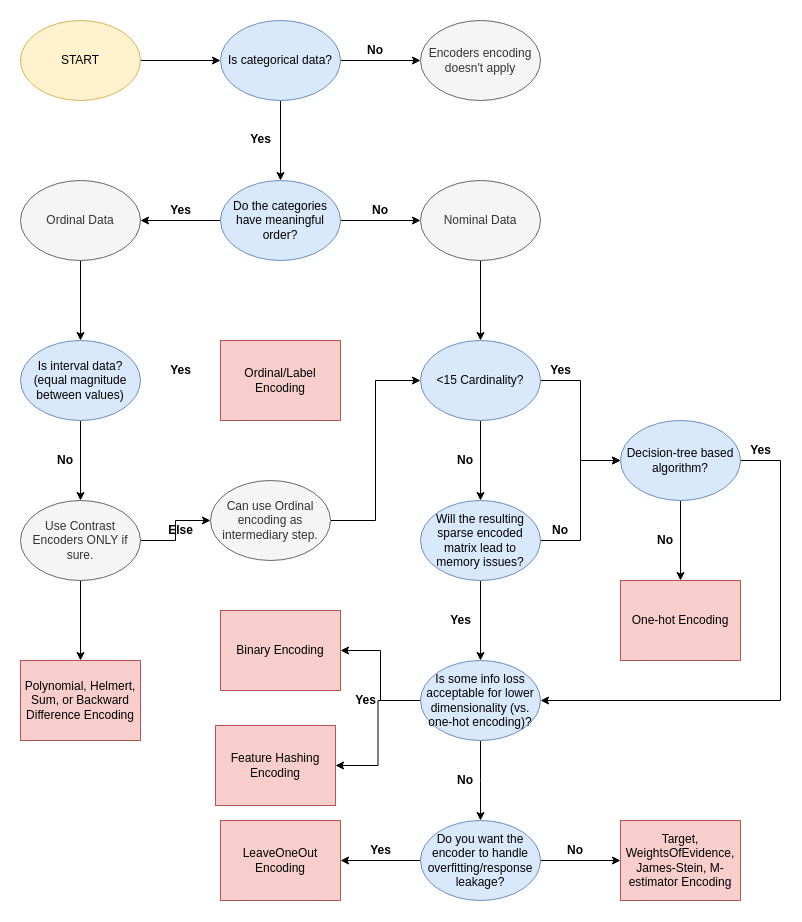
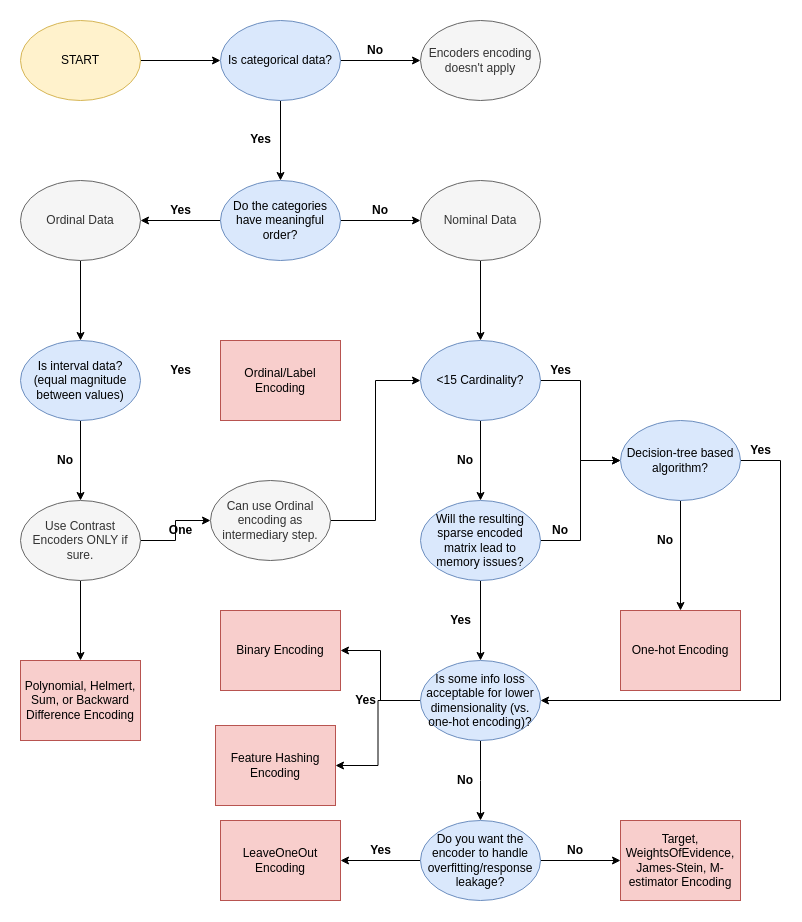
  <mxCell id="0" />
  <mxCell id="1" parent="0" />
  <mxCell id="2" value="" style="edgeStyle=orthogonalEdgeStyle;rounded=0;orthogonalLoop=1;jettySize=auto;html=1;" edge="1" parent="1" source="3" target="6"><mxGeometry relative="1" as="geometry" /></mxCell>
  <mxCell id="3" value="START" style="ellipse;whiteSpace=wrap;html=1;fillColor=#fff2cc;strokeColor=#d6b656;" vertex="1" parent="1"><mxGeometry width="120" height="80" as="geometry" x="20" y="20" /></mxCell>
  <mxCell id="4" value="" style="edgeStyle=orthogonalEdgeStyle;rounded=0;orthogonalLoop=1;jettySize=auto;html=1;" edge="1" parent="1" source="6" target="41"><mxGeometry relative="1" as="geometry" /></mxCell>
  <mxCell id="5" value="" style="edgeStyle=orthogonalEdgeStyle;rounded=0;orthogonalLoop=1;jettySize=auto;html=1;" edge="1" parent="1" source="6" target="9"><mxGeometry relative="1" as="geometry" /></mxCell>
  <mxCell id="6" value="Is categorical data?" style="ellipse;whiteSpace=wrap;html=1;fillColor=#dae8fc;strokeColor=#6c8ebf;" vertex="1" parent="1"><mxGeometry x="220" width="120" height="80" as="geometry" y="20" /></mxCell>
  <mxCell id="7" value="" style="edgeStyle=orthogonalEdgeStyle;rounded=0;orthogonalLoop=1;jettySize=auto;html=1;" edge="1" parent="1" source="9" target="22"><mxGeometry relative="1" as="geometry" /></mxCell>
  <mxCell id="8" value="" style="edgeStyle=orthogonalEdgeStyle;rounded=0;orthogonalLoop=1;jettySize=auto;html=1;" edge="1" parent="1" source="9" target="11"><mxGeometry relative="1" as="geometry" /></mxCell>
  <mxCell id="9" value="Do the categories have meaningful order?" style="ellipse;whiteSpace=wrap;html=1;fillColor=#dae8fc;strokeColor=#6c8ebf;" vertex="1" parent="1"><mxGeometry x="220" y="180" width="120" height="80" as="geometry" /></mxCell>
  <mxCell id="10" value="" style="edgeStyle=orthogonalEdgeStyle;rounded=0;orthogonalLoop=1;jettySize=auto;html=1;" edge="1" parent="1" source="11" target="13"><mxGeometry relative="1" as="geometry" /></mxCell>
  <mxCell id="11" value="Ordinal Data" style="ellipse;whiteSpace=wrap;html=1;fillColor=#f5f5f5;strokeColor=#666666;fontColor=#333333;" vertex="1" parent="1"><mxGeometry y="180" width="120" height="80" as="geometry" x="20" /></mxCell>
  <mxCell id="12" value="" style="edgeStyle=orthogonalEdgeStyle;rounded=0;orthogonalLoop=1;jettySize=auto;html=1;" edge="1" parent="1" source="13" target="16"><mxGeometry relative="1" as="geometry" /></mxCell>
  <mxCell id="13" value="Is interval data? (equal magnitude between values)" style="ellipse;whiteSpace=wrap;html=1;fillColor=#dae8fc;strokeColor=#6c8ebf;" vertex="1" parent="1"><mxGeometry y="340" width="120" height="80" as="geometry" x="20" /></mxCell>
  <mxCell id="14" value="" style="edgeStyle=orthogonalEdgeStyle;rounded=0;orthogonalLoop=1;jettySize=auto;html=1;" edge="1" parent="1" source="16" target="19"><mxGeometry relative="1" as="geometry" /></mxCell>
  <mxCell id="15" value="" style="edgeStyle=orthogonalEdgeStyle;rounded=0;orthogonalLoop=1;jettySize=auto;html=1;" edge="1" parent="1" source="16" target="17"><mxGeometry relative="1" as="geometry" /></mxCell>
  <mxCell id="16" value="Use Contrast Encoders ONLY if sure." style="ellipse;whiteSpace=wrap;html=1;fillColor=#f5f5f5;strokeColor=#666666;fontColor=#333333;" vertex="1" parent="1"><mxGeometry y="500" width="120" height="80" as="geometry" x="20" /></mxCell>
  <mxCell id="17" value="Polynomial, Helmert, Sum, or Backward Difference Encoding" style="rectangle;whiteSpace=wrap;html=1;fillColor=#f8cecc;strokeColor=#b85450;" vertex="1" parent="1"><mxGeometry y="660" width="120" height="80" as="geometry" x="20" /></mxCell>
  <mxCell id="18" style="edgeStyle=orthogonalEdgeStyle;rounded=0;orthogonalLoop=1;jettySize=auto;html=1;entryX=0;entryY=0.5;entryDx=0;entryDy=0;" edge="1" parent="1" source="19" target="25"><mxGeometry relative="1" as="geometry" /></mxCell>
  <mxCell id="19" value="Can use Ordinal encoding as intermediary step." style="ellipse;whiteSpace=wrap;html=1;fillColor=#f5f5f5;strokeColor=#666666;fontColor=#333333;" vertex="1" parent="1"><mxGeometry x="210" y="480" width="120" height="80" as="geometry" /></mxCell>
  <mxCell id="20" value="Ordinal/Label Encoding" style="rectangle;whiteSpace=wrap;html=1;fillColor=#f8cecc;strokeColor=#b85450;" vertex="1" parent="1"><mxGeometry x="220" y="340" width="120" height="80" as="geometry" /></mxCell>
  <mxCell id="21" value="" style="edgeStyle=orthogonalEdgeStyle;rounded=0;orthogonalLoop=1;jettySize=auto;html=1;" edge="1" parent="1" source="22" target="25"><mxGeometry relative="1" as="geometry" /></mxCell>
  <mxCell id="22" value="Nominal Data" style="ellipse;whiteSpace=wrap;html=1;fillColor=#f5f5f5;strokeColor=#666666;fontColor=#333333;" vertex="1" parent="1"><mxGeometry x="420" y="180" width="120" height="80" as="geometry" /></mxCell>
  <mxCell id="23" value="" style="edgeStyle=orthogonalEdgeStyle;rounded=0;orthogonalLoop=1;jettySize=auto;html=1;" edge="1" parent="1" source="25" target="28"><mxGeometry relative="1" as="geometry" /></mxCell>
  <mxCell id="24" value="" style="edgeStyle=orthogonalEdgeStyle;rounded=0;orthogonalLoop=1;jettySize=auto;html=1;" edge="1" parent="1" source="25" target="59"><mxGeometry relative="1" as="geometry" /></mxCell>
  <mxCell id="25" value="&amp;lt;15 Cardinality?" style="ellipse;whiteSpace=wrap;html=1;fillColor=#dae8fc;strokeColor=#6c8ebf;" vertex="1" parent="1"><mxGeometry x="420" y="340" width="120" height="80" as="geometry" /></mxCell>
  <mxCell id="26" value="" style="edgeStyle=orthogonalEdgeStyle;rounded=0;orthogonalLoop=1;jettySize=auto;html=1;" edge="1" parent="1" source="28" target="32"><mxGeometry relative="1" as="geometry" /></mxCell>
  <mxCell id="27" style="edgeStyle=orthogonalEdgeStyle;rounded=0;orthogonalLoop=1;jettySize=auto;html=1;exitX=1;exitY=0.5;exitDx=0;exitDy=0;entryX=0;entryY=0.5;entryDx=0;entryDy=0;" edge="1" parent="1" source="28" target="59"><mxGeometry relative="1" as="geometry" /></mxCell>
  <mxCell id="28" value="Will the resulting sparse encoded matrix lead to memory issues?" style="ellipse;whiteSpace=wrap;html=1;fillColor=#dae8fc;strokeColor=#6c8ebf;" vertex="1" parent="1"><mxGeometry x="420" y="500" width="120" height="80" as="geometry" /></mxCell>
  <mxCell id="29" value="" style="edgeStyle=orthogonalEdgeStyle;rounded=0;orthogonalLoop=1;jettySize=auto;html=1;" edge="1" parent="1" source="32" target="39"><mxGeometry relative="1" as="geometry" /></mxCell>
  <mxCell id="30" value="" style="edgeStyle=orthogonalEdgeStyle;rounded=0;orthogonalLoop=1;jettySize=auto;html=1;" edge="1" parent="1" source="32" target="38"><mxGeometry relative="1" as="geometry" /></mxCell>
  <mxCell id="31" value="" style="edgeStyle=orthogonalEdgeStyle;rounded=0;orthogonalLoop=1;jettySize=auto;html=1;" edge="1" parent="1" source="32"><mxGeometry relative="1" as="geometry"><mxPoint x="480" y="820" as="targetPoint" /></mxGeometry></mxCell>
  <mxCell id="32" value="Is some info loss acceptable for lower dimensionality (vs. one-hot encoding)?" style="ellipse;whiteSpace=wrap;html=1;fillColor=#dae8fc;strokeColor=#6c8ebf;" vertex="1" parent="1"><mxGeometry x="420" y="660" width="120" height="80" as="geometry" /></mxCell>
  <mxCell id="33" value="" style="edgeStyle=orthogonalEdgeStyle;rounded=0;orthogonalLoop=1;jettySize=auto;html=1;" edge="1" parent="1" source="35" target="37"><mxGeometry relative="1" as="geometry" /></mxCell>
  <mxCell id="34" value="" style="edgeStyle=orthogonalEdgeStyle;rounded=0;orthogonalLoop=1;jettySize=auto;html=1;" edge="1" parent="1" source="35" target="36"><mxGeometry relative="1" as="geometry" /></mxCell>
  <mxCell id="35" value="Do you want the encoder to handle overfitting/response leakage?" style="ellipse;whiteSpace=wrap;html=1;fillColor=#dae8fc;strokeColor=#6c8ebf;" vertex="1" parent="1"><mxGeometry x="420" y="820" width="120" height="80" as="geometry" /></mxCell>
  <mxCell id="36" value="Target, WeightsOfEvidence, James-Stein, M-estimator Encoding" style="rectangle;whiteSpace=wrap;html=1;fillColor=#f8cecc;strokeColor=#b85450;" vertex="1" parent="1"><mxGeometry x="620" y="820" width="120" height="80" as="geometry" /></mxCell>
  <mxCell id="37" value="LeaveOneOut Encoding" style="rectangle;whiteSpace=wrap;html=1;fillColor=#f8cecc;strokeColor=#b85450;" vertex="1" parent="1"><mxGeometry x="220" y="820" width="120" height="80" as="geometry" /></mxCell>
  <mxCell id="38" value="Feature Hashing Encoding" style="rectangle;whiteSpace=wrap;html=1;fillColor=#f8cecc;strokeColor=#b85450;" vertex="1" parent="1"><mxGeometry x="215" y="725" width="120" height="80" as="geometry" /></mxCell>
  <mxCell id="39" value="Binary Encoding" style="rectangle;whiteSpace=wrap;html=1;fillColor=#f8cecc;strokeColor=#b85450;" vertex="1" parent="1"><mxGeometry x="220" y="610" width="120" height="80" as="geometry" /></mxCell>
- <mxCell id="40" value="One-hot Encoding" style="rectangle;whiteSpace=wrap;html=1;fillColor=#f8cecc;strokeColor=#b85450;" vertex="1" parent="1"><mxGeometry x="620" y="580" width="120" height="80" as="geometry" /></mxCell>
+ <mxCell id="40" value="One-hot Encoding" style="rectangle;whiteSpace=wrap;html=1;fillColor=#f8cecc;strokeColor=#b85450;" vertex="1" parent="1"><mxGeometry x="620" y="610" width="120" height="80" as="geometry" /></mxCell>
  <mxCell id="41" value="Encoders encoding doesn't apply" style="ellipse;whiteSpace=wrap;html=1;fillColor=#f5f5f5;strokeColor=#666666;fontColor=#333333;" vertex="1" parent="1"><mxGeometry x="420" width="120" height="80" as="geometry" y="20" /></mxCell>
  <mxCell id="42" value="No" style="text;resizable=0;points=[];autosize=1;align=center;verticalAlign=top;spacingTop=-4;fontSize=12;fontStyle=1" vertex="1" parent="1"><mxGeometry x="360" y="40" width="30" height="20" as="geometry" /></mxCell>
  <mxCell id="43" value="No" style="text;resizable=0;points=[];autosize=1;align=center;verticalAlign=top;spacingTop=-4;fontSize=12;fontStyle=1" vertex="1" parent="1"><mxGeometry x="365" y="200" width="30" height="20" as="geometry" /></mxCell>
  <mxCell id="44" value="No" style="text;resizable=0;points=[];autosize=1;align=center;verticalAlign=top;spacingTop=-4;fontSize=12;fontStyle=1" vertex="1" parent="1"><mxGeometry x="450" y="450" width="30" height="20" as="geometry" /></mxCell>
  <mxCell id="45" value="No" style="text;resizable=0;points=[];autosize=1;align=center;verticalAlign=top;spacingTop=-4;fontSize=12;fontStyle=1" vertex="1" parent="1"><mxGeometry x="545" y="520" width="30" height="20" as="geometry" /></mxCell>
  <mxCell id="46" value="No" style="text;resizable=0;points=[];autosize=1;align=center;verticalAlign=top;spacingTop=-4;fontSize=12;fontStyle=1" vertex="1" parent="1"><mxGeometry x="50" y="450" width="30" height="20" as="geometry" /></mxCell>
- <mxCell id="47" value="&lt;b&gt;Else&lt;/b&gt;" style="text;html=1;resizable=0;points=[];autosize=1;align=center;verticalAlign=top;spacingTop=-4;fontSize=12;" vertex="1" parent="1"><mxGeometry x="160" y="520" width="40" height="20" as="geometry" /></mxCell>
+ <mxCell id="47" value="&lt;b&gt;One&lt;/b&gt;" style="text;html=1;resizable=0;points=[];autosize=1;align=center;verticalAlign=top;spacingTop=-4;fontSize=12;" vertex="1" parent="1"><mxGeometry x="160" y="520" width="40" height="20" as="geometry" /></mxCell>
  <mxCell id="48" value="No" style="text;resizable=0;points=[];autosize=1;align=center;verticalAlign=top;spacingTop=-4;fontSize=12;fontStyle=1" vertex="1" parent="1"><mxGeometry x="450" y="770" width="30" height="20" as="geometry" /></mxCell>
  <mxCell id="49" value="No" style="text;resizable=0;points=[];autosize=1;align=center;verticalAlign=top;spacingTop=-4;fontSize=12;fontStyle=1" vertex="1" parent="1"><mxGeometry x="560" y="840" width="30" height="20" as="geometry" /></mxCell>
  <mxCell id="50" value="&lt;b&gt;Yes&lt;/b&gt;" style="text;html=1;resizable=0;points=[];autosize=1;align=center;verticalAlign=top;spacingTop=-4;fontSize=12;" vertex="1" parent="1"><mxGeometry x="360" y="840" width="40" height="20" as="geometry" /></mxCell>
  <mxCell id="51" value="&lt;b&gt;Yes&lt;/b&gt;" style="text;html=1;resizable=0;points=[];autosize=1;align=center;verticalAlign=top;spacingTop=-4;fontSize=12;" vertex="1" parent="1"><mxGeometry x="345" y="690" width="40" height="20" as="geometry" /></mxCell>
  <mxCell id="52" value="&lt;b&gt;Yes&lt;/b&gt;" style="text;html=1;resizable=0;points=[];autosize=1;align=center;verticalAlign=top;spacingTop=-4;fontSize=12;" vertex="1" parent="1"><mxGeometry x="440" y="610" width="40" height="20" as="geometry" /></mxCell>
  <mxCell id="53" value="&lt;b&gt;Yes&lt;/b&gt;" style="text;html=1;resizable=0;points=[];autosize=1;align=center;verticalAlign=top;spacingTop=-4;fontSize=12;" vertex="1" parent="1"><mxGeometry x="160" y="200" width="40" height="20" as="geometry" /></mxCell>
  <mxCell id="54" value="&lt;b&gt;Yes&lt;/b&gt;" style="text;html=1;resizable=0;points=[];autosize=1;align=center;verticalAlign=top;spacingTop=-4;fontSize=12;" vertex="1" parent="1"><mxGeometry x="240" y="129" width="40" height="20" as="geometry" /></mxCell>
  <mxCell id="55" value="&lt;b&gt;Yes&lt;/b&gt;" style="text;html=1;resizable=0;points=[];autosize=1;align=center;verticalAlign=top;spacingTop=-4;fontSize=12;" vertex="1" parent="1"><mxGeometry x="540" y="360" width="40" height="20" as="geometry" /></mxCell>
  <mxCell id="56" value="&lt;b&gt;Yes&lt;/b&gt;" style="text;html=1;resizable=0;points=[];autosize=1;align=center;verticalAlign=top;spacingTop=-4;fontSize=12;" vertex="1" parent="1"><mxGeometry x="160" y="360" width="40" height="20" as="geometry" /></mxCell>
  <mxCell id="57" value="" style="edgeStyle=orthogonalEdgeStyle;rounded=0;orthogonalLoop=1;jettySize=auto;html=1;" edge="1" parent="1" source="59" target="40"><mxGeometry relative="1" as="geometry" /></mxCell>
  <mxCell id="58" style="edgeStyle=orthogonalEdgeStyle;rounded=0;orthogonalLoop=1;jettySize=auto;html=1;entryX=1;entryY=0.5;entryDx=0;entryDy=0;exitX=1;exitY=0.5;exitDx=0;exitDy=0;" edge="1" parent="1" source="59" target="32"><mxGeometry relative="1" as="geometry"><mxPoint x="770" y="840" as="targetPoint" /><Array as="points"><mxPoint x="780" y="460" /><mxPoint x="780" y="700" /></Array></mxGeometry></mxCell>
  <mxCell id="59" value="Decision-tree based algorithm?" style="ellipse;whiteSpace=wrap;html=1;fillColor=#dae8fc;strokeColor=#6c8ebf;" vertex="1" parent="1"><mxGeometry x="620" y="420" width="120" height="80" as="geometry" /></mxCell>
  <mxCell id="60" value="No" style="text;resizable=0;points=[];autosize=1;align=center;verticalAlign=top;spacingTop=-4;fontSize=12;fontStyle=1" vertex="1" parent="1"><mxGeometry x="650" y="530" width="30" height="20" as="geometry" /></mxCell>
  <mxCell id="61" value="&lt;b&gt;Yes&lt;/b&gt;" style="text;html=1;resizable=0;points=[];autosize=1;align=center;verticalAlign=top;spacingTop=-4;fontSize=12;" vertex="1" parent="1"><mxGeometry x="740" y="440" width="40" height="20" as="geometry" /></mxCell>
